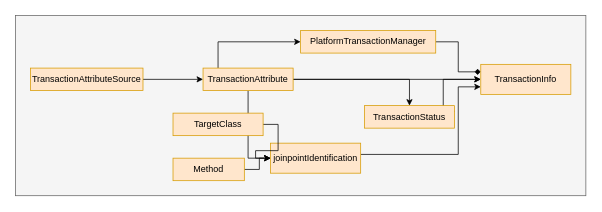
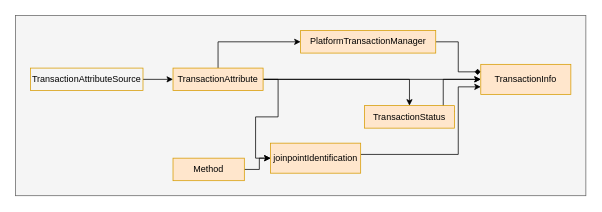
  <mxCell id="0" />
  <mxCell id="1" parent="0" />
  <mxCell id="2" value="" style="rounded=0;whiteSpace=wrap;html=1;fontFamily=Helvetica;fontSize=10;fillColor=#f5f5f5;fontColor=#333333;strokeColor=#666666;" vertex="1" parent="1"><mxGeometry x="20" y="20" width="760" height="240" as="geometry" /></mxCell>
  <mxCell id="3" style="edgeStyle=orthogonalEdgeStyle;rounded=0;orthogonalLoop=1;jettySize=auto;html=1;entryX=0;entryY=0.5;entryDx=0;entryDy=0;fontSize=10;" edge="1" parent="1" source="4" target="13"><mxGeometry relative="1" as="geometry" /></mxCell>
  <mxCell id="4" value="Method" style="rounded=0;whiteSpace=wrap;html=1;fillColor=#ffe6cc;strokeColor=#d79b00;" vertex="1" parent="1"><mxGeometry x="230" y="210" width="95" height="30" as="geometry" /></mxCell>
  <mxCell id="5" style="edgeStyle=orthogonalEdgeStyle;rounded=0;orthogonalLoop=1;jettySize=auto;html=1;entryX=0;entryY=0.25;entryDx=0;entryDy=0;fontSize=10;endArrow=diamond;" edge="1" parent="1" source="6" target="16"><mxGeometry relative="1" as="geometry" /></mxCell>
  <mxCell id="6" value="PlatformTransactionManager" style="rounded=0;whiteSpace=wrap;html=1;fillColor=#ffe6cc;strokeColor=#d79b00;" vertex="1" parent="1"><mxGeometry x="400" y="40" width="180" height="30" as="geometry" /></mxCell>
  <mxCell id="7" style="edgeStyle=orthogonalEdgeStyle;rounded=0;orthogonalLoop=1;jettySize=auto;html=1;entryX=0;entryY=0.5;entryDx=0;entryDy=0;fontSize=10;" edge="1" parent="1" source="11" target="16"><mxGeometry relative="1" as="geometry" /></mxCell>
  <mxCell id="8" style="edgeStyle=orthogonalEdgeStyle;rounded=0;orthogonalLoop=1;jettySize=auto;html=1;entryX=0;entryY=0.5;entryDx=0;entryDy=0;fontSize=10;" edge="1" parent="1" source="11" target="6"><mxGeometry relative="1" as="geometry"><Array as="points"><mxPoint x="290" y="55" /></Array></mxGeometry></mxCell>
  <mxCell id="9" style="edgeStyle=orthogonalEdgeStyle;rounded=0;orthogonalLoop=1;jettySize=auto;html=1;entryX=0;entryY=0.5;entryDx=0;entryDy=0;fontSize=10;" edge="1" parent="1" source="11" target="13"><mxGeometry relative="1" as="geometry" /></mxCell>
  <mxCell id="10" style="edgeStyle=orthogonalEdgeStyle;rounded=0;orthogonalLoop=1;jettySize=auto;html=1;fontSize=10;" edge="1" parent="1" source="11" target="15"><mxGeometry relative="1" as="geometry" /></mxCell>
- <mxCell id="11" value="TransactionAttribute" style="rounded=0;whiteSpace=wrap;html=1;fillColor=#ffe6cc;strokeColor=#d79b00;" vertex="1" parent="1"><mxGeometry x="270" y="90" width="120" height="30" as="geometry" /></mxCell>
+ <mxCell id="11" value="TransactionAttribute" style="rounded=0;whiteSpace=wrap;html=1;fillColor=#ffe6cc;strokeColor=#d79b00;" vertex="1" parent="1"><mxGeometry x="230" y="90" width="120" height="30" as="geometry" /></mxCell>
  <mxCell id="12" style="edgeStyle=orthogonalEdgeStyle;rounded=0;orthogonalLoop=1;jettySize=auto;html=1;entryX=0;entryY=0.75;entryDx=0;entryDy=0;fontSize=10;" edge="1" parent="1" source="13" target="16"><mxGeometry relative="1" as="geometry"><Array as="points"><mxPoint x="610" y="205" /></Array></mxGeometry></mxCell>
  <mxCell id="13" value="joinpointIdentification" style="rounded=0;whiteSpace=wrap;html=1;fillColor=#ffe6cc;strokeColor=#d79b00;" vertex="1" parent="1"><mxGeometry x="360" y="190" width="120" height="40" as="geometry" /></mxCell>
  <mxCell id="14" style="edgeStyle=orthogonalEdgeStyle;rounded=0;orthogonalLoop=1;jettySize=auto;html=1;entryX=0;entryY=0.5;entryDx=0;entryDy=0;fontSize=10;exitX=1;exitY=0.25;exitDx=0;exitDy=0;" edge="1" parent="1" source="15" target="16"><mxGeometry relative="1" as="geometry"><Array as="points"><mxPoint x="560" y="155" /><mxPoint x="590" y="155" /><mxPoint x="590" y="105" /></Array></mxGeometry></mxCell>
  <mxCell id="15" value="TransactionStatus" style="rounded=0;whiteSpace=wrap;html=1;fillColor=#ffe6cc;strokeColor=#d79b00;" vertex="1" parent="1"><mxGeometry x="485" y="140" width="120" height="30" as="geometry" /></mxCell>
  <mxCell id="16" value="TransactionInfo" style="rounded=0;whiteSpace=wrap;html=1;fillColor=#ffe6cc;strokeColor=#d79b00;" vertex="1" parent="1"><mxGeometry x="640" y="85" width="120" height="40" as="geometry" /></mxCell>
  <mxCell id="17" style="edgeStyle=orthogonalEdgeStyle;rounded=0;orthogonalLoop=1;jettySize=auto;html=1;entryX=0;entryY=0.5;entryDx=0;entryDy=0;fontSize=10;" edge="1" parent="1" source="18" target="11"><mxGeometry relative="1" as="geometry" /></mxCell>
- <mxCell id="18" value="TransactionAttributeSource" style="rounded=0;whiteSpace=wrap;html=1;fillColor=#ffe6cc;strokeColor=#d79b00;" vertex="1" parent="1"><mxGeometry x="40" y="90" width="150" height="30" as="geometry" /></mxCell>
- <mxCell id="19" style="edgeStyle=orthogonalEdgeStyle;rounded=0;orthogonalLoop=1;jettySize=auto;html=1;entryX=0;entryY=0.5;entryDx=0;entryDy=0;fontSize=10;" edge="1" parent="1" source="20" target="13"><mxGeometry relative="1" as="geometry" /></mxCell>
- <mxCell id="20" value="TargetClass" style="rounded=0;whiteSpace=wrap;html=1;fillColor=#ffe6cc;strokeColor=#d79b00;" vertex="1" parent="1"><mxGeometry x="230" y="150" width="120" height="30" as="geometry" /></mxCell>
+ <mxCell id="18" value="TransactionAttributeSource" style="rounded=0;whiteSpace=wrap;html=1;fillColor=#f5f5f5;strokeColor=#d79b00;" vertex="1" parent="1"><mxGeometry x="40" y="90" width="150" height="30" as="geometry" /></mxCell>
